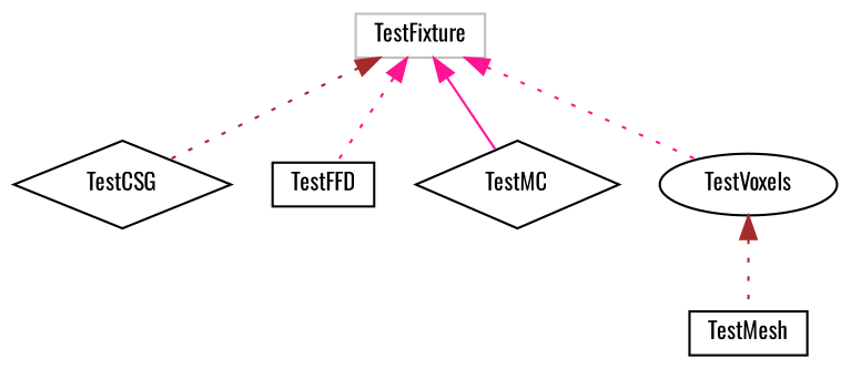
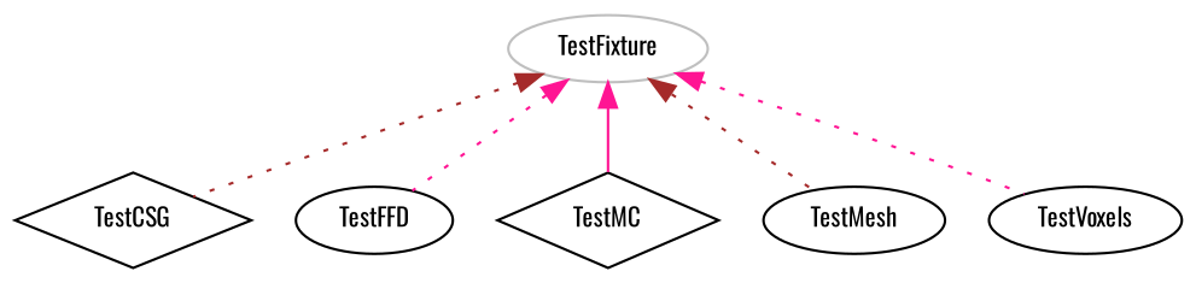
  digraph {
    fontname=Oswald
    rankdir=TB
    node [color=black fillcolor=white fontname=Oswald fontsize=10 shape=ellipse style=filled]
    edge [color=deeppink dir=back fontname=Oswald fontsize=10 labelfontname=Helvetica labelfontsize=10 style=dotted]
-   n1 [color=grey75 height=0.2 label=TestFixture shape=box width=0.4]
+   n1 [color=grey75 height=0.2 label=TestFixture width=0.4]
    n2 [height=0.2 label=TestCSG shape=diamond width=0.4]
-   n3 [height=0.2 label=TestFFD shape=box width=0.4]
+   n3 [height=0.2 label=TestFFD width=0.4]
    n4 [height=0.2 label=TestMC shape=diamond width=0.4]
-   n5 [height=0.2 label=TestMesh shape=box width=0.4]
+   n5 [height=0.2 label=TestMesh width=0.4]
    n6 [height=0.2 label=TestVoxels width=0.4]
    n1 -> n2 [color=brown]
    n1 -> n3
    n1 -> n4 [style=solid]
-   n6 -> n5 [color=brown]
+   n1 -> n5 [color=brown]
    n1 -> n6
  }
